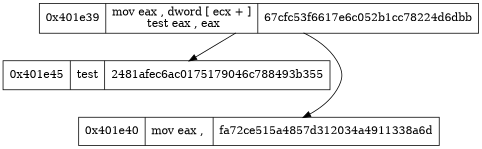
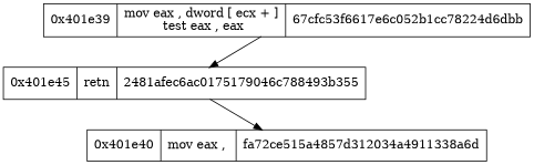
  digraph {
    node [shape=record]
    n1 [label="0x401e39|  mov eax ,  dword  [ ecx + ]\n test eax ,  eax\n| 67cfc53f6617e6c052b1cc78224d6dbb"]
-   n2 [label="0x401e45|  test\n| 2481afec6ac0175179046c788493b355"]
+   n2 [label="0x401e45|  retn\n| 2481afec6ac0175179046c788493b355"]
    n3 [label="0x401e40|  mov eax , \n| fa72ce515a4857d312034a4911338a6d"]
    n1 -> n2
-   n1 -> n3
+   n2 -> n3
  }
